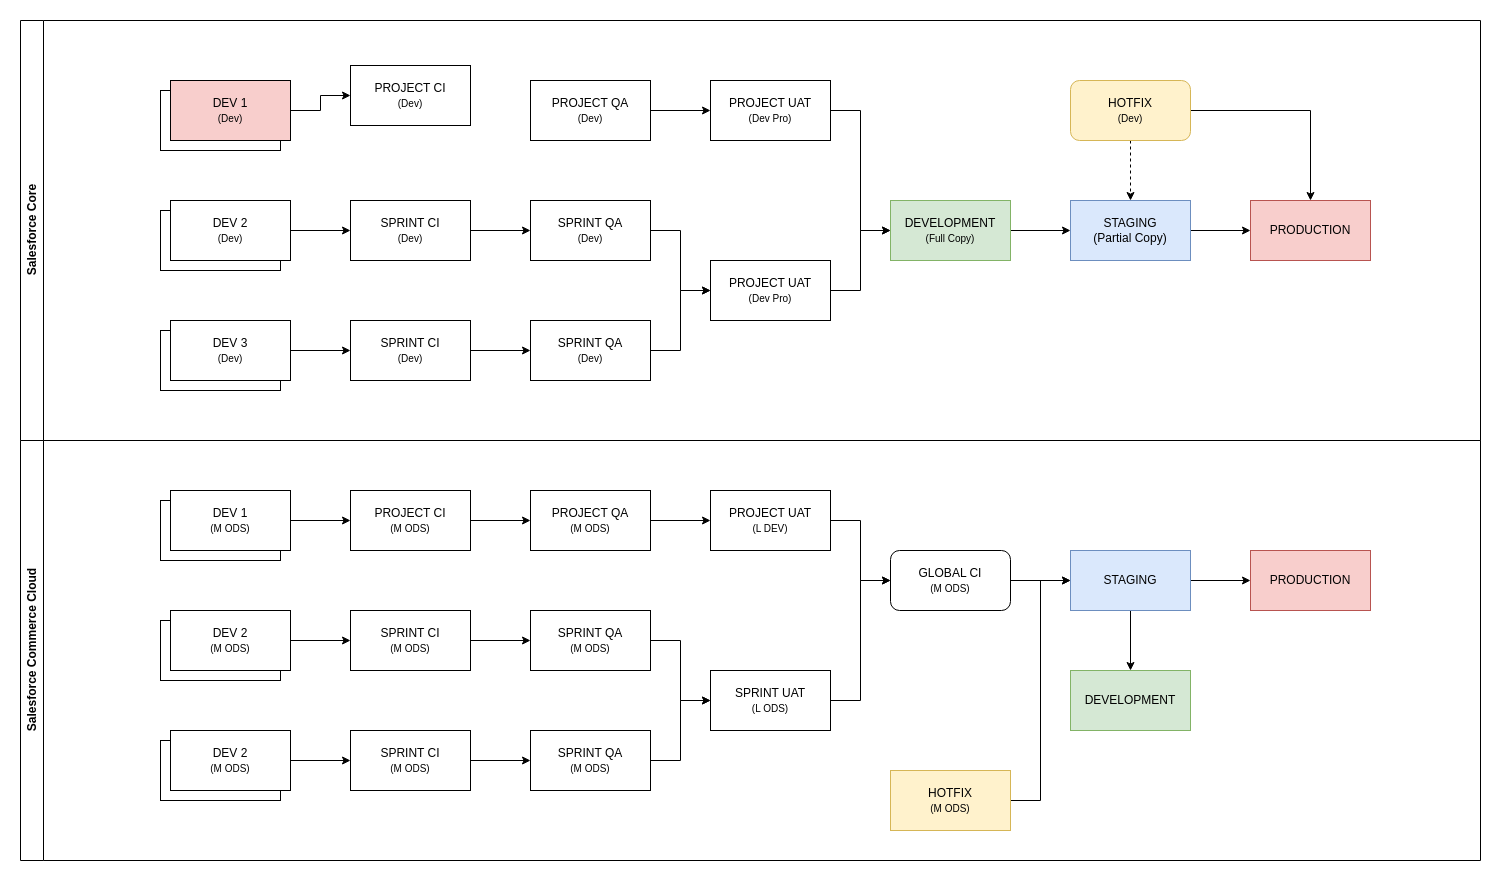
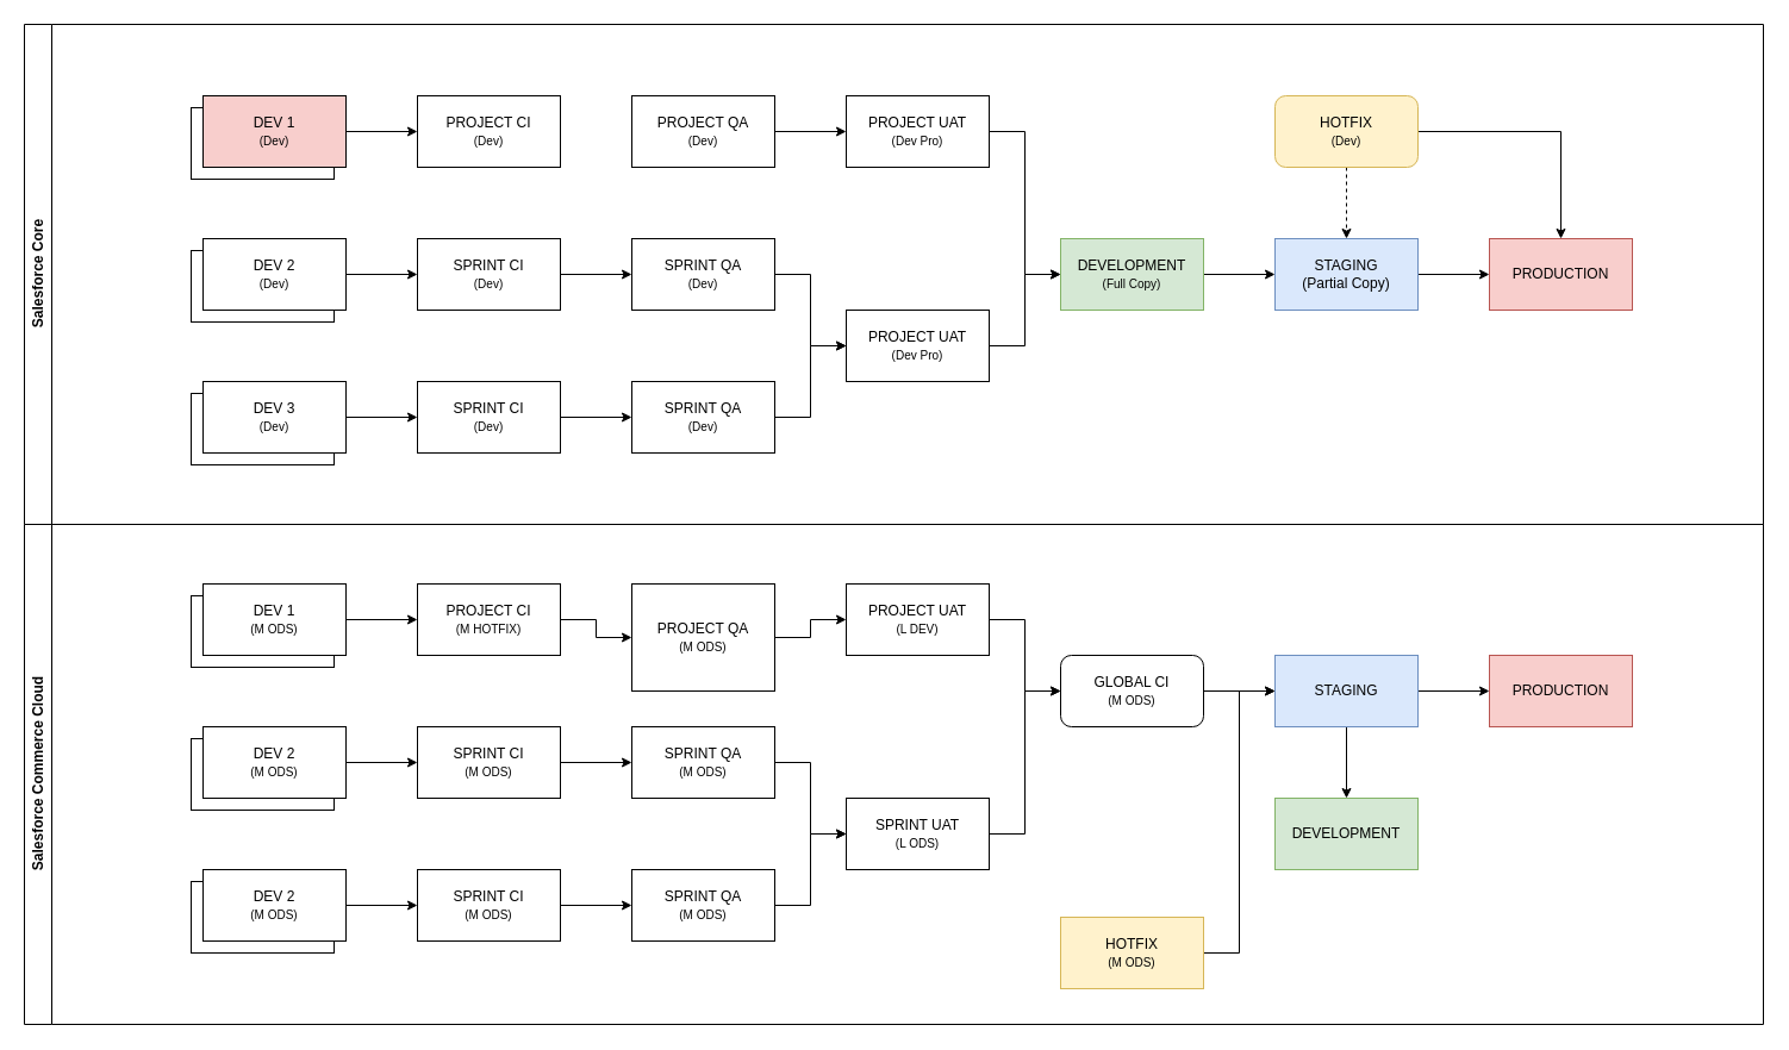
  <mxCell id="0" />
  <mxCell id="1" parent="0" />
  <mxCell id="2" value="" style="rounded=0;whiteSpace=wrap;html=1;" parent="1" vertex="1"><mxGeometry x="160" y="90" width="120" height="60" as="geometry" /></mxCell>
  <mxCell id="3" value="" style="rounded=0;whiteSpace=wrap;html=1;" parent="1" vertex="1"><mxGeometry x="160" y="620" width="120" height="60" as="geometry" /></mxCell>
  <mxCell id="4" style="edgeStyle=orthogonalEdgeStyle;rounded=0;orthogonalLoop=1;jettySize=auto;html=1;entryX=0;entryY=0.5;entryDx=0;entryDy=0;" parent="1" source="69" target="6" edge="1"><mxGeometry relative="1" as="geometry" /></mxCell>
  <mxCell id="5" style="edgeStyle=orthogonalEdgeStyle;rounded=0;orthogonalLoop=1;jettySize=auto;html=1;entryX=0;entryY=0.5;entryDx=0;entryDy=0;" parent="1" source="6" target="8" edge="1"><mxGeometry relative="1" as="geometry" /></mxCell>
- <mxCell id="6" value="PROJECT CI&lt;div&gt;&lt;span style=&quot;font-size: 10px;&quot;&gt;(M ODS)&lt;/span&gt;&lt;/div&gt;" style="rounded=0;whiteSpace=wrap;html=1;" parent="1" vertex="1"><mxGeometry x="350" y="490" width="120" height="60" as="geometry" /></mxCell>
+ <mxCell id="6" value="PROJECT CI&lt;div&gt;&lt;span style=&quot;font-size: 10px;&quot;&gt;(M HOTFIX)&lt;/span&gt;&lt;/div&gt;" style="rounded=0;whiteSpace=wrap;html=1;" parent="1" vertex="1"><mxGeometry x="350" y="490" width="120" height="60" as="geometry" /></mxCell>
  <mxCell id="7" style="edgeStyle=orthogonalEdgeStyle;rounded=0;orthogonalLoop=1;jettySize=auto;html=1;entryX=0;entryY=0.5;entryDx=0;entryDy=0;" parent="1" source="8" target="11" edge="1"><mxGeometry relative="1" as="geometry" /></mxCell>
- <mxCell id="8" value="PROJECT QA&lt;div&gt;&lt;span style=&quot;font-size: 10px;&quot;&gt;(M ODS)&lt;/span&gt;&lt;/div&gt;" style="rounded=0;whiteSpace=wrap;html=1;" parent="1" vertex="1"><mxGeometry x="530" y="490" width="120" height="60" as="geometry" /></mxCell>
+ <mxCell id="8" value="PROJECT QA&lt;div&gt;&lt;span style=&quot;font-size: 10px;&quot;&gt;(M ODS)&lt;/span&gt;&lt;/div&gt;" style="rounded=0;whiteSpace=wrap;html=1;" parent="1" vertex="1"><mxGeometry x="530" y="490" width="120" height="90" as="geometry" /></mxCell>
  <mxCell id="9" style="edgeStyle=orthogonalEdgeStyle;rounded=0;orthogonalLoop=1;jettySize=auto;html=1;entryX=0;entryY=0.5;entryDx=0;entryDy=0;" parent="1" source="51" target="24" edge="1"><mxGeometry relative="1" as="geometry" /></mxCell>
  <mxCell id="10" style="edgeStyle=orthogonalEdgeStyle;rounded=0;orthogonalLoop=1;jettySize=auto;html=1;entryX=0;entryY=0.5;entryDx=0;entryDy=0;" parent="1" source="11" target="39" edge="1"><mxGeometry relative="1" as="geometry" /></mxCell>
  <mxCell id="11" value="PROJECT UAT&lt;div&gt;&lt;span style=&quot;font-size: 10px;&quot;&gt;(L DEV)&lt;/span&gt;&lt;/div&gt;" style="rounded=0;whiteSpace=wrap;html=1;" parent="1" vertex="1"><mxGeometry x="710" y="490" width="120" height="60" as="geometry" /></mxCell>
  <mxCell id="12" style="edgeStyle=orthogonalEdgeStyle;rounded=0;orthogonalLoop=1;jettySize=auto;html=1;entryX=0;entryY=0.5;entryDx=0;entryDy=0;" parent="1" source="13" target="17" edge="1"><mxGeometry relative="1" as="geometry" /></mxCell>
  <mxCell id="13" value="STAGING&lt;div&gt;(Partial Copy)&lt;/div&gt;" style="rounded=0;whiteSpace=wrap;html=1;fillColor=#dae8fc;strokeColor=#6c8ebf;" parent="1" vertex="1"><mxGeometry x="1070" y="200" width="120" height="60" as="geometry" /></mxCell>
  <mxCell id="14" style="edgeStyle=orthogonalEdgeStyle;rounded=0;orthogonalLoop=1;jettySize=auto;html=1;exitX=1;exitY=0.5;exitDx=0;exitDy=0;entryX=0;entryY=0.5;entryDx=0;entryDy=0;" parent="1" source="16" target="18" edge="1"><mxGeometry relative="1" as="geometry" /></mxCell>
  <mxCell id="15" style="edgeStyle=orthogonalEdgeStyle;rounded=0;orthogonalLoop=1;jettySize=auto;html=1;entryX=0.5;entryY=0;entryDx=0;entryDy=0;" parent="1" source="16" target="19" edge="1"><mxGeometry relative="1" as="geometry" /></mxCell>
  <mxCell id="16" value="STAGING" style="rounded=0;whiteSpace=wrap;html=1;fillColor=#dae8fc;strokeColor=#6c8ebf;" parent="1" vertex="1"><mxGeometry x="1070" y="550" width="120" height="60" as="geometry" /></mxCell>
  <mxCell id="17" value="PRODUCTION" style="rounded=0;whiteSpace=wrap;html=1;fillColor=#f8cecc;strokeColor=#b85450;" parent="1" vertex="1"><mxGeometry x="1250" y="200" width="120" height="60" as="geometry" /></mxCell>
  <mxCell id="18" value="PRODUCTION" style="rounded=0;whiteSpace=wrap;html=1;fillColor=#f8cecc;strokeColor=#b85450;" parent="1" vertex="1"><mxGeometry x="1250" y="550" width="120" height="60" as="geometry" /></mxCell>
  <mxCell id="19" value="DEVELOPMENT" style="rounded=0;whiteSpace=wrap;html=1;fillColor=#d5e8d4;strokeColor=#82b366;" parent="1" vertex="1"><mxGeometry x="1070" y="670" width="120" height="60" as="geometry" /></mxCell>
  <mxCell id="20" style="edgeStyle=orthogonalEdgeStyle;rounded=0;orthogonalLoop=1;jettySize=auto;html=1;" parent="1" source="22" target="17" edge="1"><mxGeometry relative="1" as="geometry" /></mxCell>
  <mxCell id="21" style="edgeStyle=orthogonalEdgeStyle;rounded=0;orthogonalLoop=1;jettySize=auto;html=1;dashed=1;" parent="1" source="22" target="13" edge="1"><mxGeometry relative="1" as="geometry" /></mxCell>
  <mxCell id="22" value="HOTFIX&lt;br&gt;&lt;font style=&quot;font-size: 10px;&quot;&gt;(Dev)&lt;/font&gt;" style="whiteSpace=wrap;html=1;fillColor=#fff2cc;strokeColor=#d6b656;rounded=1;" parent="1" vertex="1"><mxGeometry x="1070" y="80" width="120" height="60" as="geometry" /></mxCell>
  <mxCell id="23" style="edgeStyle=orthogonalEdgeStyle;rounded=0;orthogonalLoop=1;jettySize=auto;html=1;entryX=0;entryY=0.5;entryDx=0;entryDy=0;" parent="1" source="24" target="13" edge="1"><mxGeometry relative="1" as="geometry" /></mxCell>
  <mxCell id="24" value="DEVELOPMENT&lt;div&gt;&lt;font style=&quot;font-size: 10px;&quot;&gt;(Full Copy)&lt;/font&gt;&lt;/div&gt;" style="rounded=0;whiteSpace=wrap;html=1;fillColor=#d5e8d4;strokeColor=#82b366;" parent="1" vertex="1"><mxGeometry x="890" y="200" width="120" height="60" as="geometry" /></mxCell>
  <mxCell id="25" style="edgeStyle=orthogonalEdgeStyle;rounded=0;orthogonalLoop=1;jettySize=auto;html=1;entryX=0;entryY=0.5;entryDx=0;entryDy=0;" parent="1" source="26" target="27" edge="1"><mxGeometry relative="1" as="geometry" /></mxCell>
  <mxCell id="26" value="DEV 1&lt;div&gt;&lt;span style=&quot;font-size: 10px;&quot;&gt;(Dev)&lt;/span&gt;&lt;/div&gt;" style="rounded=0;whiteSpace=wrap;html=1;fillColor=#f8cecc;" parent="1" vertex="1"><mxGeometry x="170" y="80" width="120" height="60" as="geometry" /></mxCell>
- <mxCell id="27" value="PROJECT CI&lt;div&gt;&lt;span style=&quot;font-size: 10px;&quot;&gt;(Dev)&lt;/span&gt;&lt;/div&gt;" style="rounded=0;whiteSpace=wrap;html=1;" parent="1" vertex="1"><mxGeometry x="350" y="65" width="120" height="60" as="geometry" /></mxCell>
+ <mxCell id="27" value="PROJECT CI&lt;div&gt;&lt;span style=&quot;font-size: 10px;&quot;&gt;(Dev)&lt;/span&gt;&lt;/div&gt;" style="rounded=0;whiteSpace=wrap;html=1;" parent="1" vertex="1"><mxGeometry x="350" y="80" width="120" height="60" as="geometry" /></mxCell>
  <mxCell id="28" style="edgeStyle=orthogonalEdgeStyle;rounded=0;orthogonalLoop=1;jettySize=auto;html=1;entryX=0;entryY=0.5;entryDx=0;entryDy=0;" parent="1" source="29" target="31" edge="1"><mxGeometry relative="1" as="geometry" /></mxCell>
  <mxCell id="29" value="PROJECT QA&lt;div&gt;&lt;font style=&quot;font-size: 10px;&quot;&gt;(Dev)&lt;/font&gt;&lt;/div&gt;" style="rounded=0;whiteSpace=wrap;html=1;" parent="1" vertex="1"><mxGeometry x="530" y="80" width="120" height="60" as="geometry" /></mxCell>
  <mxCell id="30" style="edgeStyle=orthogonalEdgeStyle;rounded=0;orthogonalLoop=1;jettySize=auto;html=1;entryX=0;entryY=0.5;entryDx=0;entryDy=0;" parent="1" source="31" target="24" edge="1"><mxGeometry relative="1" as="geometry" /></mxCell>
  <mxCell id="31" value="PROJECT UAT&lt;div&gt;&lt;font style=&quot;font-size: 10px;&quot;&gt;(Dev Pro)&lt;/font&gt;&lt;/div&gt;" style="rounded=0;whiteSpace=wrap;html=1;" parent="1" vertex="1"><mxGeometry x="710" y="80" width="120" height="60" as="geometry" /></mxCell>
  <mxCell id="32" style="edgeStyle=orthogonalEdgeStyle;rounded=0;orthogonalLoop=1;jettySize=auto;html=1;entryX=0;entryY=0.5;entryDx=0;entryDy=0;" parent="1" source="33" target="35" edge="1"><mxGeometry relative="1" as="geometry" /></mxCell>
  <mxCell id="33" value="DEV 2&lt;div&gt;&lt;span style=&quot;font-size: 10px;&quot;&gt;(M ODS)&lt;/span&gt;&lt;/div&gt;" style="rounded=0;whiteSpace=wrap;html=1;" parent="1" vertex="1"><mxGeometry x="170" y="610" width="120" height="60" as="geometry" /></mxCell>
  <mxCell id="34" style="edgeStyle=orthogonalEdgeStyle;rounded=0;orthogonalLoop=1;jettySize=auto;html=1;entryX=0;entryY=0.5;entryDx=0;entryDy=0;" parent="1" source="35" target="37" edge="1"><mxGeometry relative="1" as="geometry" /></mxCell>
  <mxCell id="35" value="SPRINT CI&lt;div&gt;&lt;span style=&quot;font-size: 10px;&quot;&gt;(M ODS)&lt;/span&gt;&lt;/div&gt;" style="rounded=0;whiteSpace=wrap;html=1;" parent="1" vertex="1"><mxGeometry x="350" y="610" width="120" height="60" as="geometry" /></mxCell>
  <mxCell id="36" style="edgeStyle=orthogonalEdgeStyle;rounded=0;orthogonalLoop=1;jettySize=auto;html=1;entryX=0;entryY=0.5;entryDx=0;entryDy=0;" parent="1" source="37" target="67" edge="1"><mxGeometry relative="1" as="geometry" /></mxCell>
  <mxCell id="37" value="SPRINT QA&lt;div&gt;&lt;span style=&quot;font-size: 10px;&quot;&gt;(M ODS)&lt;/span&gt;&lt;/div&gt;" style="rounded=0;whiteSpace=wrap;html=1;" parent="1" vertex="1"><mxGeometry x="530" y="610" width="120" height="60" as="geometry" /></mxCell>
  <mxCell id="38" style="edgeStyle=orthogonalEdgeStyle;rounded=0;orthogonalLoop=1;jettySize=auto;html=1;entryX=0;entryY=0.5;entryDx=0;entryDy=0;" parent="1" source="39" target="16" edge="1"><mxGeometry relative="1" as="geometry" /></mxCell>
  <mxCell id="39" value="GLOBAL CI&lt;div&gt;&lt;span style=&quot;font-size: 10px;&quot;&gt;(M ODS)&lt;/span&gt;&lt;/div&gt;" style="whiteSpace=wrap;html=1;rounded=1;" parent="1" vertex="1"><mxGeometry x="890" y="550" width="120" height="60" as="geometry" /></mxCell>
  <mxCell id="40" style="edgeStyle=orthogonalEdgeStyle;rounded=0;orthogonalLoop=1;jettySize=auto;html=1;entryX=0;entryY=0.5;entryDx=0;entryDy=0;exitX=1;exitY=0.5;exitDx=0;exitDy=0;" parent="1" source="67" target="39" edge="1"><mxGeometry relative="1" as="geometry"><mxPoint x="850" y="530" as="sourcePoint" /><mxPoint x="900" y="590" as="targetPoint" /></mxGeometry></mxCell>
  <mxCell id="41" style="edgeStyle=orthogonalEdgeStyle;rounded=0;orthogonalLoop=1;jettySize=auto;html=1;entryX=0;entryY=0.5;entryDx=0;entryDy=0;" parent="1" source="42" target="16" edge="1"><mxGeometry relative="1" as="geometry" /></mxCell>
  <mxCell id="42" value="HOTFIX&lt;div&gt;&lt;font style=&quot;font-size: 10px;&quot;&gt;(M ODS)&lt;/font&gt;&lt;/div&gt;" style="rounded=0;whiteSpace=wrap;html=1;fillColor=#fff2cc;strokeColor=#d6b656;" parent="1" vertex="1"><mxGeometry x="890" y="770" width="120" height="60" as="geometry" /></mxCell>
  <mxCell id="43" value="Salesforce Core" style="swimlane;horizontal=0;whiteSpace=wrap;html=1;" parent="1" vertex="1"><mxGeometry x="20" y="20" width="1460" height="420" as="geometry" /></mxCell>
  <mxCell id="44" style="edgeStyle=orthogonalEdgeStyle;rounded=0;orthogonalLoop=1;jettySize=auto;html=1;entryX=0;entryY=0.5;entryDx=0;entryDy=0;" parent="43" source="50" target="46" edge="1"><mxGeometry relative="1" as="geometry" /></mxCell>
  <mxCell id="45" style="edgeStyle=orthogonalEdgeStyle;rounded=0;orthogonalLoop=1;jettySize=auto;html=1;entryX=0;entryY=0.5;entryDx=0;entryDy=0;" parent="43" source="46" target="48" edge="1"><mxGeometry relative="1" as="geometry" /></mxCell>
  <mxCell id="46" value="SPRINT CI&lt;div&gt;&lt;span style=&quot;font-size: 10px;&quot;&gt;(Dev)&lt;/span&gt;&lt;/div&gt;" style="rounded=0;whiteSpace=wrap;html=1;" parent="43" vertex="1"><mxGeometry x="330" y="180" width="120" height="60" as="geometry" /></mxCell>
  <mxCell id="47" style="edgeStyle=orthogonalEdgeStyle;rounded=0;orthogonalLoop=1;jettySize=auto;html=1;entryX=0;entryY=0.5;entryDx=0;entryDy=0;" parent="43" source="48" target="51" edge="1"><mxGeometry relative="1" as="geometry" /></mxCell>
  <mxCell id="48" value="SPRINT QA&lt;div&gt;&lt;span style=&quot;font-size: 10px;&quot;&gt;(Dev)&lt;/span&gt;&lt;/div&gt;" style="rounded=0;whiteSpace=wrap;html=1;" parent="43" vertex="1"><mxGeometry x="510" y="180" width="120" height="60" as="geometry" /></mxCell>
  <mxCell id="49" value="" style="rounded=0;whiteSpace=wrap;html=1;" parent="43" vertex="1"><mxGeometry x="140" y="190" width="120" height="60" as="geometry" /></mxCell>
  <mxCell id="50" value="DEV 2&lt;div&gt;&lt;span style=&quot;font-size: 10px;&quot;&gt;(Dev)&lt;/span&gt;&lt;/div&gt;" style="rounded=0;whiteSpace=wrap;html=1;" parent="43" vertex="1"><mxGeometry x="150" y="180" width="120" height="60" as="geometry" /></mxCell>
  <mxCell id="51" value="PROJECT UAT&lt;div&gt;&lt;font style=&quot;font-size: 10px;&quot;&gt;(Dev Pro)&lt;/font&gt;&lt;/div&gt;" style="rounded=0;whiteSpace=wrap;html=1;" parent="43" vertex="1"><mxGeometry x="690" y="240" width="120" height="60" as="geometry" /></mxCell>
  <mxCell id="52" style="edgeStyle=orthogonalEdgeStyle;rounded=0;orthogonalLoop=1;jettySize=auto;html=1;entryX=0;entryY=0.5;entryDx=0;entryDy=0;" parent="43" source="58" target="54" edge="1"><mxGeometry relative="1" as="geometry" /></mxCell>
  <mxCell id="53" style="edgeStyle=orthogonalEdgeStyle;rounded=0;orthogonalLoop=1;jettySize=auto;html=1;entryX=0;entryY=0.5;entryDx=0;entryDy=0;" parent="43" source="54" target="56" edge="1"><mxGeometry relative="1" as="geometry" /></mxCell>
  <mxCell id="54" value="SPRINT CI&lt;div&gt;&lt;span style=&quot;font-size: 10px;&quot;&gt;(Dev)&lt;/span&gt;&lt;/div&gt;" style="rounded=0;whiteSpace=wrap;html=1;" parent="43" vertex="1"><mxGeometry x="330" y="300" width="120" height="60" as="geometry" /></mxCell>
  <mxCell id="55" style="edgeStyle=orthogonalEdgeStyle;rounded=0;orthogonalLoop=1;jettySize=auto;html=1;entryX=0;entryY=0.5;entryDx=0;entryDy=0;" parent="43" source="56" target="51" edge="1"><mxGeometry relative="1" as="geometry"><mxPoint x="690" y="330" as="targetPoint" /></mxGeometry></mxCell>
  <mxCell id="56" value="SPRINT QA&lt;div&gt;&lt;span style=&quot;font-size: 10px;&quot;&gt;(Dev)&lt;/span&gt;&lt;/div&gt;" style="rounded=0;whiteSpace=wrap;html=1;" parent="43" vertex="1"><mxGeometry x="510" y="300" width="120" height="60" as="geometry" /></mxCell>
  <mxCell id="57" value="" style="rounded=0;whiteSpace=wrap;html=1;" parent="43" vertex="1"><mxGeometry x="140" y="310" width="120" height="60" as="geometry" /></mxCell>
  <mxCell id="58" value="DEV 3&lt;div&gt;&lt;span style=&quot;font-size: 10px;&quot;&gt;(Dev)&lt;/span&gt;&lt;/div&gt;" style="rounded=0;whiteSpace=wrap;html=1;" parent="43" vertex="1"><mxGeometry x="150" y="300" width="120" height="60" as="geometry" /></mxCell>
  <mxCell id="59" value="Salesforce Commerce Cloud" style="swimlane;horizontal=0;whiteSpace=wrap;html=1;" parent="1" vertex="1"><mxGeometry x="20" y="440" width="1460" height="420" as="geometry" /></mxCell>
  <mxCell id="60" value="" style="rounded=0;whiteSpace=wrap;html=1;" parent="59" vertex="1"><mxGeometry x="140" y="60" width="120" height="60" as="geometry" /></mxCell>
  <mxCell id="61" value="" style="rounded=0;whiteSpace=wrap;html=1;" parent="59" vertex="1"><mxGeometry x="140" y="300" width="120" height="60" as="geometry" /></mxCell>
  <mxCell id="62" style="edgeStyle=orthogonalEdgeStyle;rounded=0;orthogonalLoop=1;jettySize=auto;html=1;entryX=0;entryY=0.5;entryDx=0;entryDy=0;" parent="59" source="63" target="65" edge="1"><mxGeometry relative="1" as="geometry" /></mxCell>
  <mxCell id="63" value="DEV 2&lt;div&gt;&lt;span style=&quot;font-size: 10px;&quot;&gt;(M ODS)&lt;/span&gt;&lt;/div&gt;" style="rounded=0;whiteSpace=wrap;html=1;" parent="59" vertex="1"><mxGeometry x="150" y="290" width="120" height="60" as="geometry" /></mxCell>
  <mxCell id="64" style="edgeStyle=orthogonalEdgeStyle;rounded=0;orthogonalLoop=1;jettySize=auto;html=1;entryX=0;entryY=0.5;entryDx=0;entryDy=0;" parent="59" source="65" target="66" edge="1"><mxGeometry relative="1" as="geometry" /></mxCell>
  <mxCell id="65" value="SPRINT CI&lt;div&gt;&lt;span style=&quot;font-size: 10px;&quot;&gt;(M ODS)&lt;/span&gt;&lt;/div&gt;" style="rounded=0;whiteSpace=wrap;html=1;" parent="59" vertex="1"><mxGeometry x="330" y="290" width="120" height="60" as="geometry" /></mxCell>
  <mxCell id="66" value="SPRINT QA&lt;div&gt;&lt;span style=&quot;font-size: 10px;&quot;&gt;(M ODS)&lt;/span&gt;&lt;/div&gt;" style="rounded=0;whiteSpace=wrap;html=1;" parent="59" vertex="1"><mxGeometry x="510" y="290" width="120" height="60" as="geometry" /></mxCell>
  <mxCell id="67" value="SPRINT UAT&lt;div&gt;&lt;span style=&quot;font-size: 10px;&quot;&gt;(L ODS)&lt;/span&gt;&lt;/div&gt;" style="rounded=0;whiteSpace=wrap;html=1;" parent="59" vertex="1"><mxGeometry x="690" y="230" width="120" height="60" as="geometry" /></mxCell>
  <mxCell id="68" style="edgeStyle=orthogonalEdgeStyle;rounded=0;orthogonalLoop=1;jettySize=auto;html=1;entryX=0;entryY=0.5;entryDx=0;entryDy=0;" parent="59" source="66" target="67" edge="1"><mxGeometry relative="1" as="geometry"><mxPoint x="690" y="320" as="targetPoint" /></mxGeometry></mxCell>
  <mxCell id="69" value="DEV 1&lt;div&gt;&lt;span style=&quot;font-size: 10px;&quot;&gt;(M ODS)&lt;/span&gt;&lt;/div&gt;" style="rounded=0;whiteSpace=wrap;html=1;" parent="1" vertex="1"><mxGeometry x="170" y="490" width="120" height="60" as="geometry" /></mxCell>
